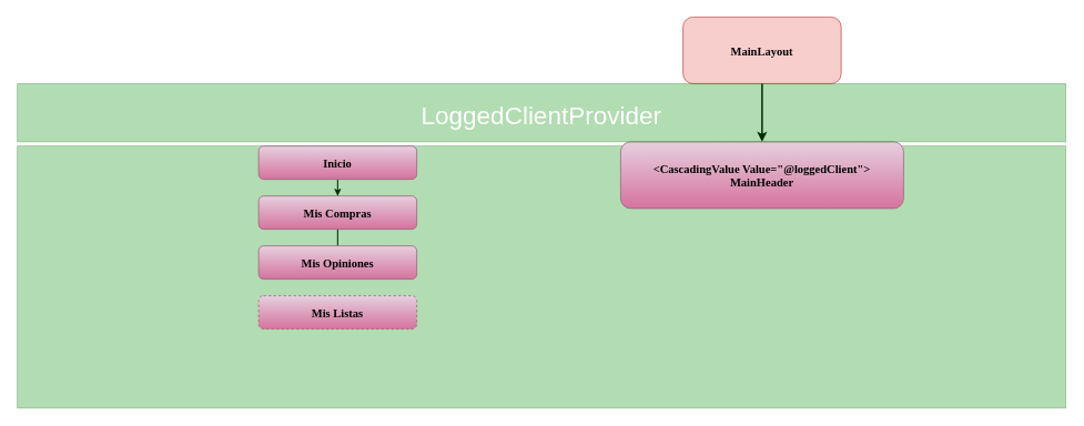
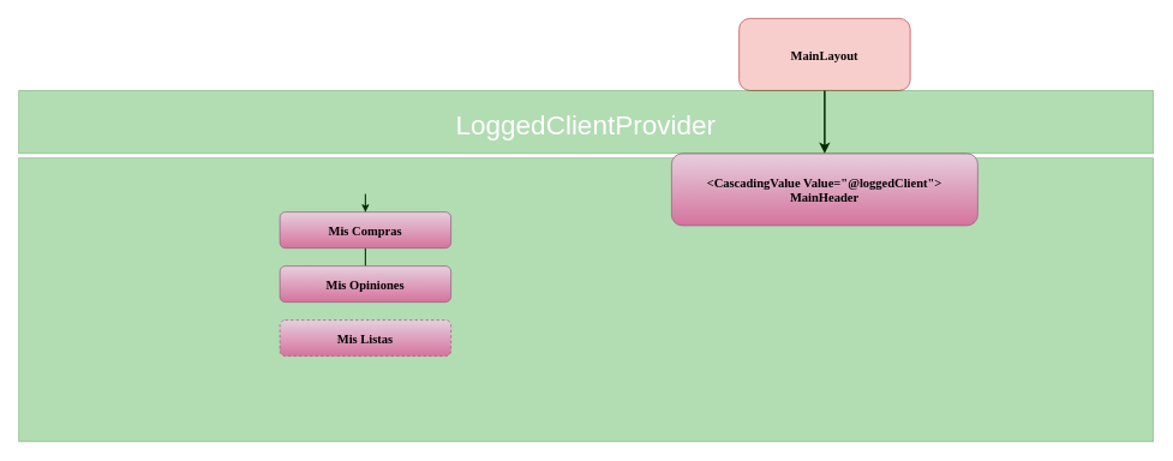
  <mxCell id="0" />
  <mxCell id="1" parent="0" />
  <mxCell id="2" style="edgeStyle=orthogonalEdgeStyle;rounded=0;orthogonalLoop=1;jettySize=auto;html=1;exitX=0.5;exitY=1;exitDx=0;exitDy=0;entryX=0.5;entryY=0;entryDx=0;entryDy=0;" edge="1" parent="1" source="9" target="9"><mxGeometry relative="1" as="geometry" /></mxCell>
  <mxCell id="3" value="" style="fillColor=#008a00;strokeColor=#005700;opacity=30;fontSize=30;fontColor=#ffffff;movable=0;resizable=0;rotatable=0;deletable=0;editable=0;locked=1;connectable=0;" parent="1" vertex="1"><mxGeometry x="20" y="175" width="1260" height="315" as="geometry" /></mxCell>
  <mxCell id="4" value="MainLayout" style="rounded=1;fillColor=#f8cecc;strokeColor=#b85450;fontStyle=1;fontFamily=Tahoma;fontSize=14" parent="1" vertex="1"><mxGeometry x="820" y="20" width="190" height="80" as="geometry" /></mxCell>
  <mxCell id="5" value="&lt;CascadingValue Value=&quot;@loggedClient&quot;&gt;&#10;MainHeader" style="rounded=1;fillColor=#e6d0de;strokeColor=#996185;fontStyle=1;fontFamily=Tahoma;fontSize=14;gradientColor=#d5739d;" parent="1" vertex="1"><mxGeometry x="745" y="170" width="340" height="80" as="geometry" /></mxCell>
  <mxCell id="6" value="" style="edgeStyle=elbowEdgeStyle;elbow=vertical;strokeWidth=2;rounded=0" parent="1" source="4" target="5" edge="1"><mxGeometry x="347" y="225.5" width="100" height="100" as="geometry"><mxPoint x="682" y="175.5" as="sourcePoint" /><mxPoint x="1287" y="245.5" as="targetPoint" /></mxGeometry></mxCell>
  <mxCell id="7" value="LoggedClientProvider" style="fillColor=#008a00;strokeColor=#005700;opacity=30;fontSize=30;fontColor=#ffffff;" parent="1" vertex="1"><mxGeometry x="20" y="100" width="1260" height="70" as="geometry" /></mxCell>
- <mxCell id="8" value="Inicio" style="rounded=1;fillColor=#e6d0de;strokeColor=#996185;fontStyle=1;fontFamily=Tahoma;fontSize=14;gradientColor=#d5739d;" parent="1" vertex="1"><mxGeometry x="310" y="175" width="190" height="40" as="geometry" /></mxCell>
  <mxCell id="9" value="Mis Compras" style="rounded=1;fillColor=#e6d0de;strokeColor=#996185;fontStyle=1;fontFamily=Tahoma;fontSize=14;gradientColor=#d5739d;" parent="1" vertex="1"><mxGeometry x="310" y="235" width="190" height="40" as="geometry" /></mxCell>
  <mxCell id="10" value="Mis Opiniones" style="rounded=1;fillColor=#e6d0de;strokeColor=#996185;fontStyle=1;fontFamily=Tahoma;fontSize=14;gradientColor=#d5739d;" parent="1" vertex="1"><mxGeometry x="310" y="295" width="190" height="40" as="geometry" /></mxCell>
  <mxCell id="11" value="Mis Listas" style="rounded=1;fillColor=#e6d0de;gradientColor=#d5739d;strokeColor=#996185;fontStyle=1;fontFamily=Tahoma;fontSize=14;dashed=1;" parent="1" vertex="1"><mxGeometry x="310" y="355" width="190" height="40" as="geometry" /></mxCell>
